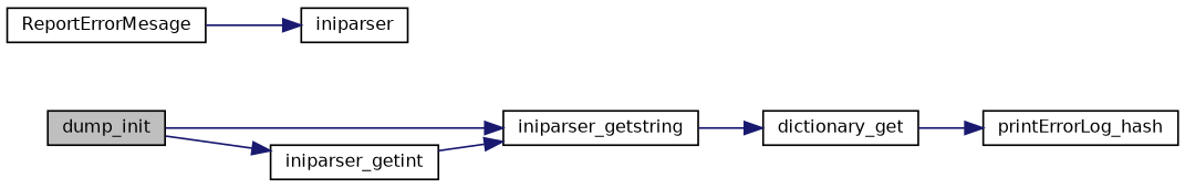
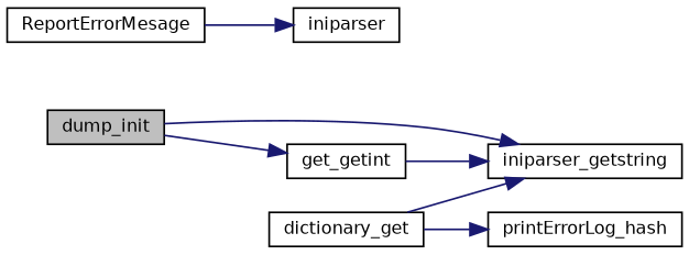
  digraph {
    rankdir=LR
    node [color=black fillcolor=white fontname=Helvetica fontsize=10 shape=record style=filled]
    edge [color=midnightblue fontname=Helvetica fontsize=10 labelfontname=Helvetica labelfontsize=10 style=solid]
    n1 [fillcolor=grey75 fontcolor=black height=0.2 label=dump_init width=0.4]
    n2 [height=0.2 label=iniparser_getstring width=0.4]
-   n3 [height=0.2 label=iniparser_getint width=0.4]
+   n3 [height=0.2 label=get_getint width=0.4]
    n4 [height=0.2 label=dictionary_get width=0.4]
    n5 [height=0.2 label=ReportErrorMesage width=0.4]
    n6 [height=0.2 label=iniparser width=0.4]
    n7 [height=0.2 label=printErrorLog_hash width=0.4]
    n1 -> n2
    n1 -> n3
-   n2 -> n4
+   n4 -> n2
    n3 -> n2
    n4 -> n7
    n5 -> n6
  }
